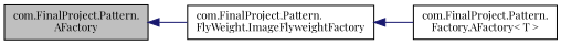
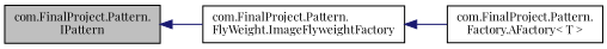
  digraph {
    fontname="Playfair Display"
    rankdir=LR
    node [color=black fillcolor=white fontname="Playfair Display" fontsize=10 shape=record style=filled]
    edge [color=midnightblue dir=back fontname="Playfair Display" fontsize=10 labelfontname=Helvetica labelfontsize=10 style=solid]
-   n1 [fillcolor=grey75 fontcolor=black height=0.2 label="com.FinalProject.Pattern.\lAFactory" width=0.4]
+   n1 [fillcolor=grey75 fontcolor=black height=0.2 label="com.FinalProject.Pattern.\lIPattern" width=0.4]
    n2 [height=0.2 label="com.FinalProject.Pattern.\lFlyWeight.ImageFlyweightFactory" width=0.4]
    n3 [height=0.2 label="com.FinalProject.Pattern.\lFactory.AFactory\< T \>" width=0.4]
    n1 -> n2
    n2 -> n3
  }
